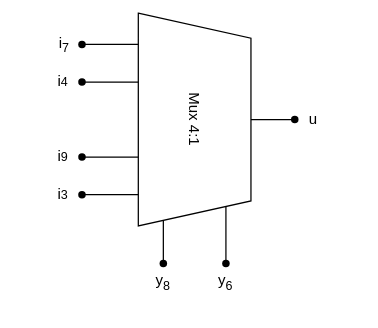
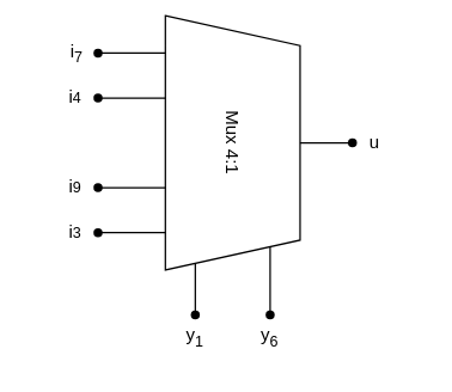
  <mxCell id="0" />
  <mxCell id="1" parent="0" />
  <mxCell id="2" value="i&lt;sub&gt;7&lt;/sub&gt;" style="text;html=1;align=center;verticalAlign=middle;whiteSpace=wrap;rounded=0;container=0;" parent="1" vertex="1"><mxGeometry x="21" y="20" width="60" height="30" as="geometry" /></mxCell>
- <mxCell id="3" value="y&lt;sub&gt;8&lt;/sub&gt;" style="text;html=1;align=center;verticalAlign=middle;whiteSpace=wrap;rounded=0;container=0;" parent="1" vertex="1"><mxGeometry x="100" y="210" width="60" height="30" as="geometry" /></mxCell>
+ <mxCell id="3" value="y&lt;sub&gt;1&lt;/sub&gt;" style="text;html=1;align=center;verticalAlign=middle;whiteSpace=wrap;rounded=0;container=0;" parent="1" vertex="1"><mxGeometry x="100" y="210" width="60" height="30" as="geometry" /></mxCell>
  <mxCell id="4" value="" style="endArrow=none;html=1;rounded=0;" parent="1" edge="1"><mxGeometry width="50" height="50" relative="1" as="geometry"><mxPoint x="130" y="210" as="sourcePoint" /><mxPoint x="130" y="150" as="targetPoint" /></mxGeometry></mxCell>
  <mxCell id="5" value="" style="shape=waypoint;sketch=0;fillStyle=solid;size=6;pointerEvents=1;points=[];fillColor=none;resizable=0;rotatable=0;perimeter=centerPerimeter;snapToPoint=1;container=0;" parent="1" vertex="1"><mxGeometry x="120" y="200" width="20" height="20" as="geometry" /></mxCell>
  <mxCell id="6" value="" style="endArrow=none;html=1;rounded=0;" parent="1" edge="1"><mxGeometry width="50" height="50" relative="1" as="geometry"><mxPoint x="65" y="35" as="sourcePoint" /><mxPoint x="125" y="35" as="targetPoint" /></mxGeometry></mxCell>
  <mxCell id="7" value="" style="shape=waypoint;sketch=0;fillStyle=solid;size=6;pointerEvents=1;points=[];fillColor=none;resizable=0;rotatable=0;perimeter=centerPerimeter;snapToPoint=1;rotation=90;container=0;" parent="1" vertex="1"><mxGeometry x="55" y="25" width="20" height="20" as="geometry" /></mxCell>
  <mxCell id="8" value="" style="endArrow=none;html=1;rounded=0;" parent="1" edge="1"><mxGeometry width="50" height="50" relative="1" as="geometry"><mxPoint x="65" y="65" as="sourcePoint" /><mxPoint x="125" y="65" as="targetPoint" /></mxGeometry></mxCell>
  <mxCell id="9" value="" style="shape=waypoint;sketch=0;fillStyle=solid;size=6;pointerEvents=1;points=[];fillColor=none;resizable=0;rotatable=0;perimeter=centerPerimeter;snapToPoint=1;rotation=90;container=0;" parent="1" vertex="1"><mxGeometry x="55" y="55" width="20" height="20" as="geometry" /></mxCell>
  <mxCell id="10" value="i&lt;span style=&quot;font-size: 10px;&quot;&gt;4&lt;/span&gt;" style="text;html=1;align=center;verticalAlign=middle;whiteSpace=wrap;rounded=0;container=0;" parent="1" vertex="1"><mxGeometry x="20" y="50" width="60" height="30" as="geometry" /></mxCell>
  <mxCell id="11" value="" style="endArrow=none;html=1;rounded=0;" parent="1" edge="1"><mxGeometry width="50" height="50" relative="1" as="geometry"><mxPoint x="65" y="155" as="sourcePoint" /><mxPoint x="125" y="155" as="targetPoint" /></mxGeometry></mxCell>
  <mxCell id="12" value="" style="shape=waypoint;sketch=0;fillStyle=solid;size=6;pointerEvents=1;points=[];fillColor=none;resizable=0;rotatable=0;perimeter=centerPerimeter;snapToPoint=1;rotation=90;container=0;" parent="1" vertex="1"><mxGeometry x="55" y="145" width="20" height="20" as="geometry" /></mxCell>
  <mxCell id="13" value="i&lt;span style=&quot;font-size: 10px;&quot;&gt;3&lt;/span&gt;" style="text;html=1;align=center;verticalAlign=middle;whiteSpace=wrap;rounded=0;container=0;" parent="1" vertex="1"><mxGeometry x="20" y="140" width="60" height="30" as="geometry" /></mxCell>
  <mxCell id="14" value="" style="endArrow=none;html=1;rounded=0;" parent="1" edge="1"><mxGeometry width="50" height="50" relative="1" as="geometry"><mxPoint x="65" y="125" as="sourcePoint" /><mxPoint x="125" y="125" as="targetPoint" /></mxGeometry></mxCell>
  <mxCell id="15" value="" style="shape=waypoint;sketch=0;fillStyle=solid;size=6;pointerEvents=1;points=[];fillColor=none;resizable=0;rotatable=0;perimeter=centerPerimeter;snapToPoint=1;rotation=90;container=0;" parent="1" vertex="1"><mxGeometry x="55" y="115" width="20" height="20" as="geometry" /></mxCell>
  <mxCell id="16" value="i&lt;span style=&quot;font-size: 10px;&quot;&gt;9&lt;/span&gt;" style="text;html=1;align=center;verticalAlign=middle;whiteSpace=wrap;rounded=0;container=0;" parent="1" vertex="1"><mxGeometry x="20" y="110" width="60" height="30" as="geometry" /></mxCell>
  <mxCell id="17" value="y&lt;sub&gt;6&lt;/sub&gt;" style="text;html=1;align=center;verticalAlign=middle;whiteSpace=wrap;rounded=0;container=0;" parent="1" vertex="1"><mxGeometry x="150" y="210" width="60" height="30" as="geometry" /></mxCell>
  <mxCell id="18" value="" style="group" vertex="1" connectable="0" parent="1"><mxGeometry x="170" y="150" width="20" height="70" as="geometry" /></mxCell>
  <mxCell id="19" value="" style="endArrow=none;html=1;rounded=0;" parent="18" edge="1"><mxGeometry width="50" height="50" relative="1" as="geometry"><mxPoint x="10" y="60" as="sourcePoint" /><mxPoint x="10" as="targetPoint" /></mxGeometry></mxCell>
  <mxCell id="20" value="" style="shape=waypoint;sketch=0;fillStyle=solid;size=6;pointerEvents=1;points=[];fillColor=none;resizable=0;rotatable=0;perimeter=centerPerimeter;snapToPoint=1;container=0;" parent="18" vertex="1"><mxGeometry y="50" width="20" height="20" as="geometry" /></mxCell>
  <mxCell id="21" value="" style="group;rotation=-90;" vertex="1" connectable="0" parent="1"><mxGeometry x="200" y="60" width="20" height="70" as="geometry" /></mxCell>
  <mxCell id="22" value="" style="endArrow=none;html=1;rounded=0;" edge="1" parent="21"><mxGeometry width="50" height="50" relative="1" as="geometry"><mxPoint x="35" y="35" as="sourcePoint" /><mxPoint x="-25" y="35" as="targetPoint" /></mxGeometry></mxCell>
  <mxCell id="23" value="" style="shape=waypoint;sketch=0;fillStyle=solid;size=6;pointerEvents=1;points=[];fillColor=none;resizable=0;rotatable=0;perimeter=centerPerimeter;snapToPoint=1;container=0;rotation=-90;" vertex="1" parent="21"><mxGeometry x="25" y="25" width="20" height="20" as="geometry" /></mxCell>
  <mxCell id="24" value="u" style="text;html=1;align=center;verticalAlign=middle;whiteSpace=wrap;rounded=0;container=0;" vertex="1" parent="1"><mxGeometry x="220" y="80" width="60" height="30" as="geometry" /></mxCell>
  <mxCell id="25" value="Mux 4:1" style="shape=trapezoid;perimeter=trapezoidPerimeter;whiteSpace=wrap;html=1;fixedSize=1;rotation=90;container=0;" parent="1" vertex="1"><mxGeometry x="70" y="50" width="170" height="90" as="geometry" /></mxCell>
